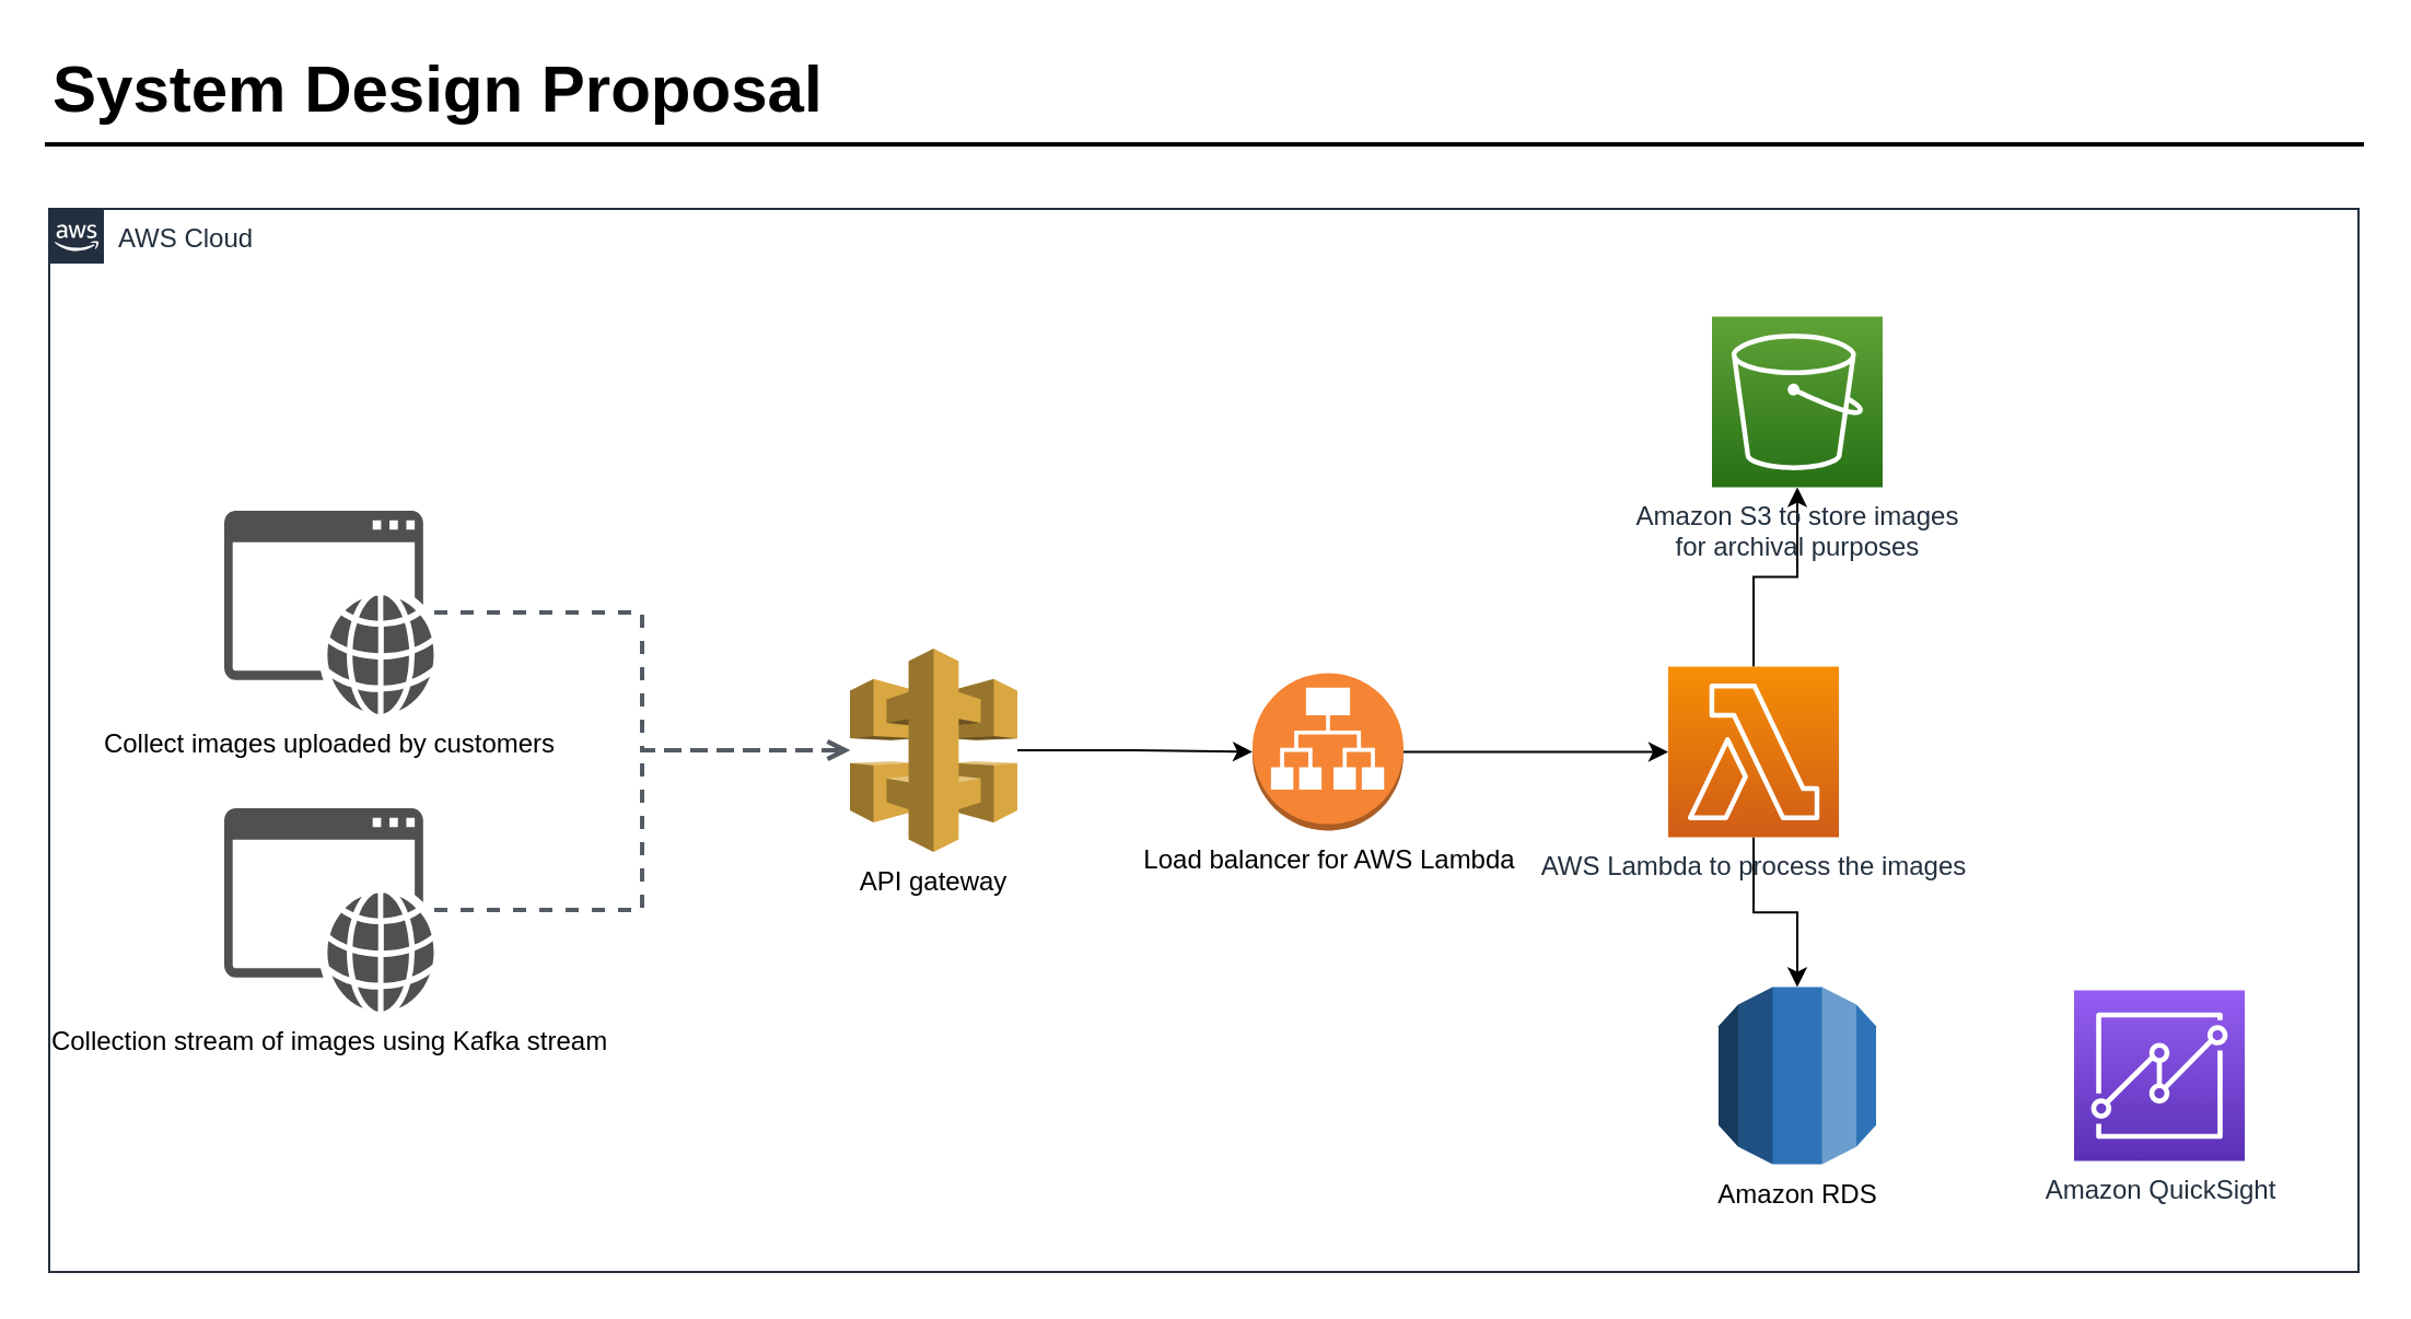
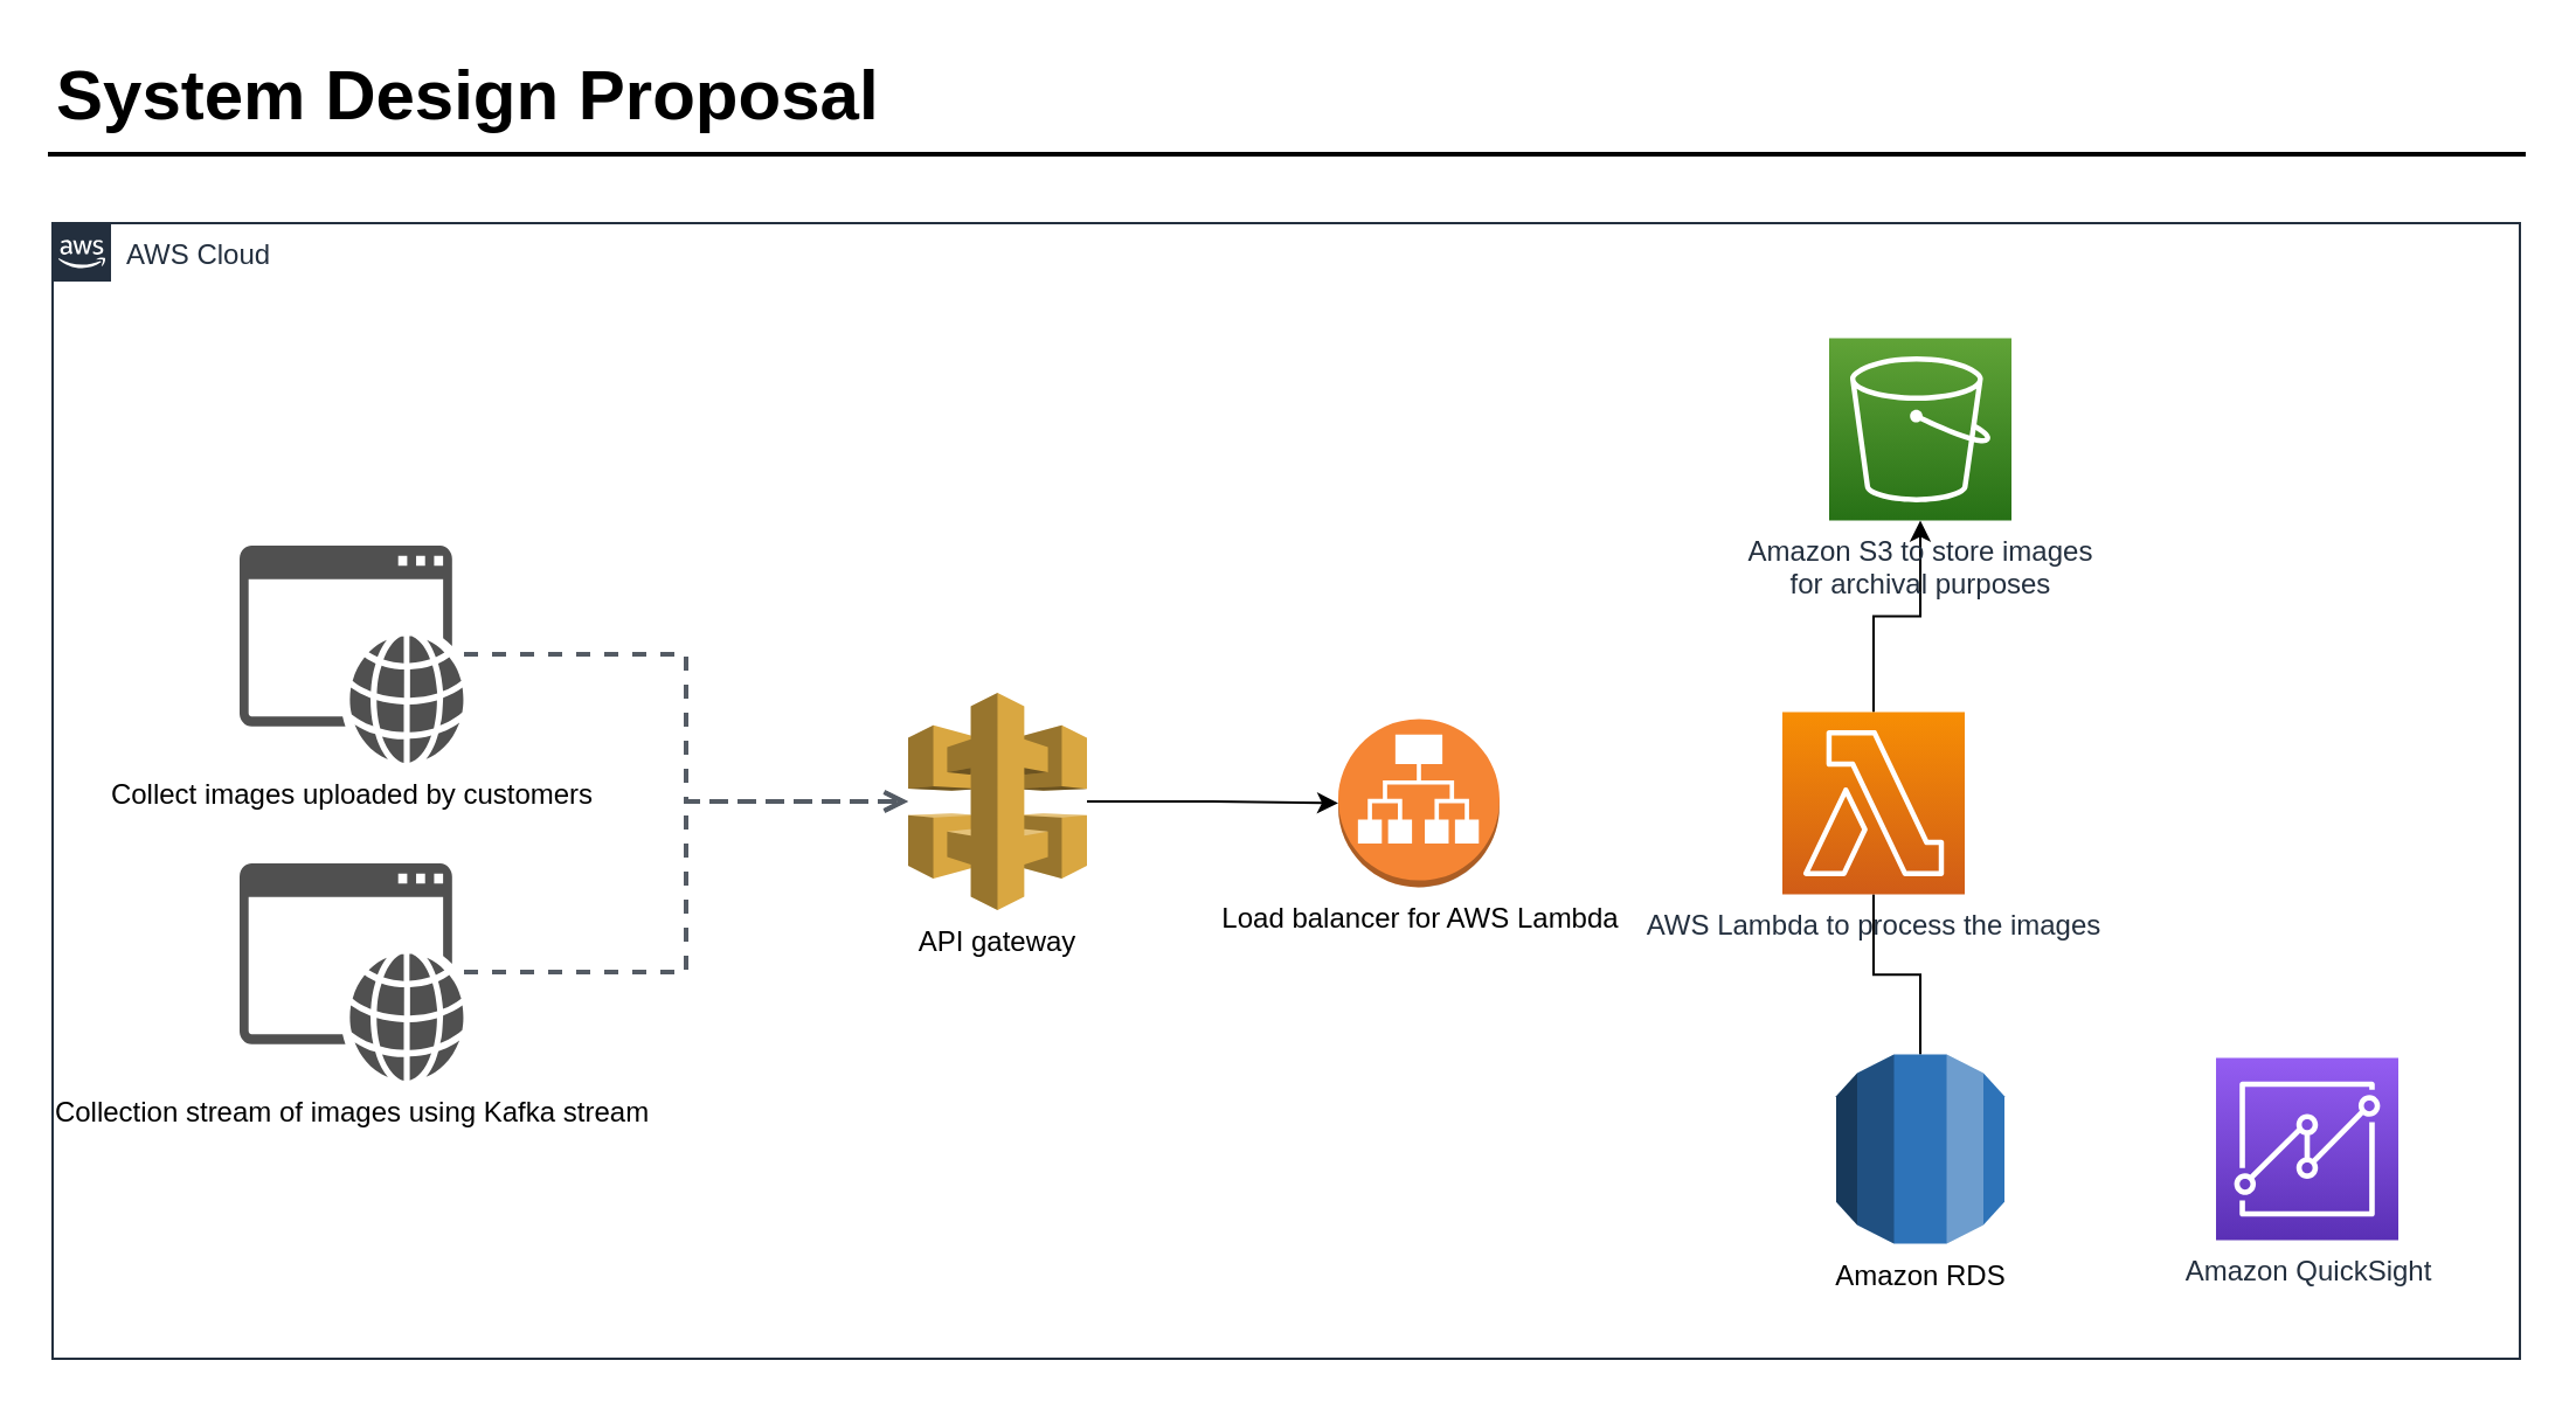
  <mxCell id="0" />
  <mxCell id="1" parent="0" />
  <mxCell id="2" value="AWS Cloud" style="points=[[0,0],[0.25,0],[0.5,0],[0.75,0],[1,0],[1,0.25],[1,0.5],[1,0.75],[1,1],[0.75,1],[0.5,1],[0.25,1],[0,1],[0,0.75],[0,0.5],[0,0.25]];outlineConnect=0;gradientColor=none;html=1;whiteSpace=wrap;fontSize=12;fontStyle=0;shape=mxgraph.aws4.group;grIcon=mxgraph.aws4.group_aws_cloud_alt;strokeColor=#232F3E;fillColor=none;verticalAlign=top;align=left;spacingLeft=30;fontColor=#232F3E;dashed=0;" parent="1" vertex="1"><mxGeometry x="22" y="95" width="1055.5" height="486" as="geometry" /></mxCell>
  <mxCell id="3" value="" style="edgeStyle=orthogonalEdgeStyle;rounded=0;orthogonalLoop=1;jettySize=auto;html=1;strokeColor=#545B64;strokeWidth=2;endFill=0;endArrow=open;startArrow=none;dashed=1;" parent="1" source="9" target="11" edge="1"><mxGeometry relative="1" as="geometry"><mxPoint x="347" y="416" as="sourcePoint" /><mxPoint x="285.5" y="459.862" as="targetPoint" /></mxGeometry></mxCell>
  <mxCell id="4" value="" style="edgeStyle=orthogonalEdgeStyle;rounded=0;orthogonalLoop=1;jettySize=auto;html=1;strokeColor=#545B64;strokeWidth=2;endFill=0;endArrow=open;startArrow=none;dashed=1;" parent="1" source="8" target="11" edge="1"><mxGeometry relative="1" as="geometry"><mxPoint x="340.485" y="280" as="sourcePoint" /><mxPoint x="295.5" y="469.862" as="targetPoint" /></mxGeometry></mxCell>
  <mxCell id="5" value="System Design Proposal" style="text;html=1;resizable=0;points=[];autosize=1;align=left;verticalAlign=top;spacingTop=-4;fontSize=30;fontStyle=1" parent="1" vertex="1"><mxGeometry x="22" y="20" width="370" height="40" as="geometry" /></mxCell>
  <mxCell id="6" value="" style="line;strokeWidth=2;html=1;fontSize=14;" parent="1" vertex="1"><mxGeometry x="20" y="60.5" width="1060" height="10" as="geometry" /></mxCell>
  <mxCell id="7" value="Amazon QuickSight" style="outlineConnect=0;fontColor=#232F3E;gradientColor=#945DF2;gradientDirection=north;fillColor=#5A30B5;strokeColor=#ffffff;dashed=0;verticalLabelPosition=bottom;verticalAlign=top;align=center;html=1;fontSize=12;fontStyle=0;aspect=fixed;shape=mxgraph.aws4.resourceIcon;resIcon=mxgraph.aws4.quicksight;" parent="1" vertex="1"><mxGeometry x="947.5" y="452.25" width="78" height="78" as="geometry" /></mxCell>
  <mxCell id="8" value="Collect images uploaded by customers" style="sketch=0;pointerEvents=1;shadow=0;dashed=0;html=1;strokeColor=none;fillColor=#505050;labelPosition=center;verticalLabelPosition=bottom;verticalAlign=top;outlineConnect=0;align=center;shape=mxgraph.office.concepts.application_web;" vertex="1" parent="1"><mxGeometry x="102" y="233" width="96" height="93" as="geometry" /></mxCell>
  <mxCell id="9" value="Collection stream of images using Kafka stream" style="sketch=0;pointerEvents=1;shadow=0;dashed=0;html=1;strokeColor=none;fillColor=#505050;labelPosition=center;verticalLabelPosition=bottom;verticalAlign=top;outlineConnect=0;align=center;shape=mxgraph.office.concepts.application_web;" vertex="1" parent="1"><mxGeometry x="102" y="369" width="96" height="93" as="geometry" /></mxCell>
  <mxCell id="10" style="edgeStyle=orthogonalEdgeStyle;rounded=0;orthogonalLoop=1;jettySize=auto;html=1;entryX=0;entryY=0.5;entryDx=0;entryDy=0;entryPerimeter=0;" edge="1" parent="1" source="11" target="18"><mxGeometry relative="1" as="geometry" /></mxCell>
  <mxCell id="11" value="API gateway" style="outlineConnect=0;dashed=0;verticalLabelPosition=bottom;verticalAlign=top;align=center;html=1;shape=mxgraph.aws3.api_gateway;fillColor=#D9A741;gradientColor=none;" vertex="1" parent="1"><mxGeometry x="388" y="296" width="76.5" height="93" as="geometry" /></mxCell>
- <mxCell id="12" style="edgeStyle=orthogonalEdgeStyle;rounded=0;orthogonalLoop=1;jettySize=auto;html=1;" edge="1" parent="1" source="14" target="16"><mxGeometry relative="1" as="geometry" /></mxCell>
+ <mxCell id="12" style="edgeStyle=orthogonalEdgeStyle;rounded=0;orthogonalLoop=1;jettySize=auto;html=1;endArrow=none;" edge="1" parent="1" source="14" target="16"><mxGeometry relative="1" as="geometry" /></mxCell>
  <mxCell id="13" style="edgeStyle=orthogonalEdgeStyle;rounded=0;orthogonalLoop=1;jettySize=auto;html=1;" edge="1" parent="1" source="14" target="15"><mxGeometry relative="1" as="geometry" /></mxCell>
  <mxCell id="14" value="AWS Lambda to process the images" style="sketch=0;points=[[0,0,0],[0.25,0,0],[0.5,0,0],[0.75,0,0],[1,0,0],[0,1,0],[0.25,1,0],[0.5,1,0],[0.75,1,0],[1,1,0],[0,0.25,0],[0,0.5,0],[0,0.75,0],[1,0.25,0],[1,0.5,0],[1,0.75,0]];outlineConnect=0;fontColor=#232F3E;gradientColor=#F78E04;gradientDirection=north;fillColor=#D05C17;strokeColor=#ffffff;dashed=0;verticalLabelPosition=bottom;verticalAlign=top;align=center;html=1;fontSize=12;fontStyle=0;aspect=fixed;shape=mxgraph.aws4.resourceIcon;resIcon=mxgraph.aws4.lambda;" vertex="1" parent="1"><mxGeometry x="762" y="304.25" width="78" height="78" as="geometry" /></mxCell>
  <mxCell id="15" value="Amazon S3 to store images&lt;br&gt;for archival purposes" style="sketch=0;points=[[0,0,0],[0.25,0,0],[0.5,0,0],[0.75,0,0],[1,0,0],[0,1,0],[0.25,1,0],[0.5,1,0],[0.75,1,0],[1,1,0],[0,0.25,0],[0,0.5,0],[0,0.75,0],[1,0.25,0],[1,0.5,0],[1,0.75,0]];outlineConnect=0;fontColor=#232F3E;gradientColor=#60A337;gradientDirection=north;fillColor=#277116;strokeColor=#ffffff;dashed=0;verticalLabelPosition=bottom;verticalAlign=top;align=center;html=1;fontSize=12;fontStyle=0;aspect=fixed;shape=mxgraph.aws4.resourceIcon;resIcon=mxgraph.aws4.s3;" vertex="1" parent="1"><mxGeometry x="782" y="144.25" width="78" height="78" as="geometry" /></mxCell>
  <mxCell id="16" value="Amazon RDS" style="outlineConnect=0;dashed=0;verticalLabelPosition=bottom;verticalAlign=top;align=center;html=1;shape=mxgraph.aws3.rds;fillColor=#2E73B8;gradientColor=none;" vertex="1" parent="1"><mxGeometry x="785" y="450.75" width="72" height="81" as="geometry" /></mxCell>
- <mxCell id="17" style="edgeStyle=orthogonalEdgeStyle;rounded=0;orthogonalLoop=1;jettySize=auto;html=1;" edge="1" parent="1" source="18" target="14"><mxGeometry relative="1" as="geometry" /></mxCell>
  <mxCell id="18" value="Load balancer for AWS Lambda" style="outlineConnect=0;dashed=0;verticalLabelPosition=bottom;verticalAlign=top;align=center;html=1;shape=mxgraph.aws3.application_load_balancer;fillColor=#F58534;gradientColor=none;" vertex="1" parent="1"><mxGeometry x="572" y="307.25" width="69" height="72" as="geometry" /></mxCell>
